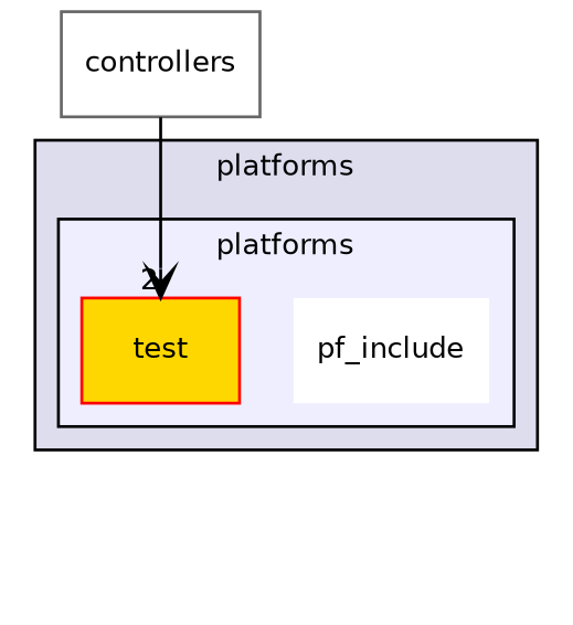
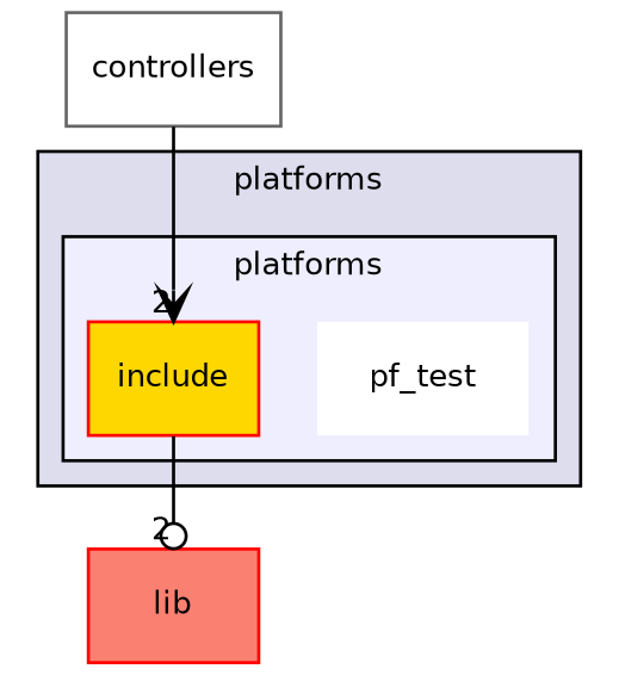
  digraph {
    compound=true
    node [color=red fillcolor=white fontname=Helvetica fontsize=10 shape=box style=filled]
    edge [headlabel=2 labeldistance=1.5 labelfontname=Helvetica labelfontsize=10]
-   n1 [color=teal label=pf_include shape=plaintext]
-   n2 [fillcolor=gold label=test]
+   n1 [color=teal label=pf_test shape=plaintext]
+   n2 [fillcolor=gold label=include]
+   n3 [fillcolor=salmon label=lib]
    n4 [color=gray40 label=controllers]
    subgraph cluster_1 {
      bgcolor="#ddddee"
      fontname=Helvetica
      fontsize=10
      label=platforms
      pencolor=black
      subgraph cluster_2 {
        bgcolor="#eeeeff"
        fontname=Helvetica
        fontsize=10
        label=platforms
        pencolor=black
        n1
        n2
      }
    }
+   n2 -> n3 [arrowhead=odot]
    n4 -> n2 [arrowhead=vee]
  }
